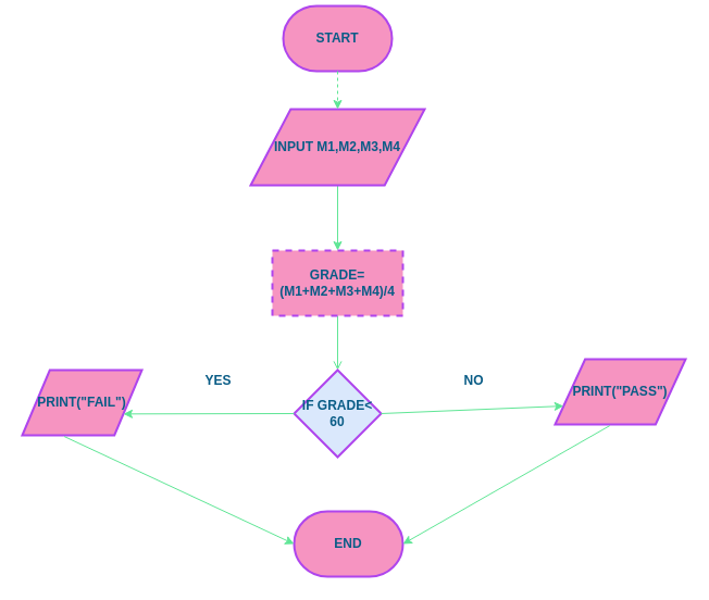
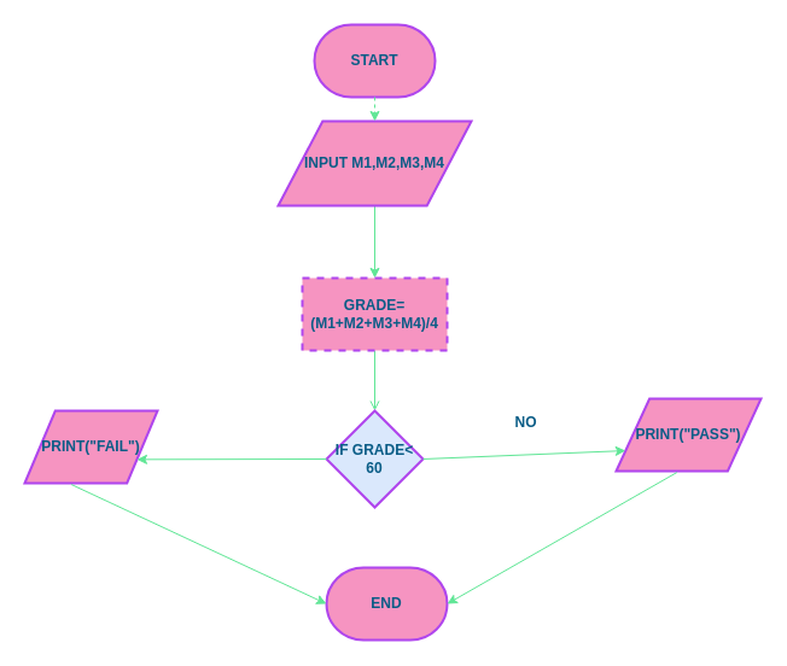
  <mxCell id="0" />
  <mxCell id="1" parent="0" />
- <mxCell id="2" value="&lt;b&gt;START&lt;/b&gt;" style="strokeWidth=2;html=1;shape=mxgraph.flowchart.terminator;whiteSpace=wrap;fillColor=#F694C1;strokeColor=#AF45ED;fontColor=#095C86;rounded=0;" parent="1" vertex="1"><mxGeometry x="260" y="5" width="100" height="60" as="geometry" /></mxCell>
+ <mxCell id="2" value="&lt;b&gt;START&lt;/b&gt;" style="strokeWidth=2;html=1;shape=mxgraph.flowchart.terminator;whiteSpace=wrap;fillColor=#F694C1;strokeColor=#AF45ED;fontColor=#095C86;rounded=0;" parent="1" vertex="1"><mxGeometry x="260" y="20" width="100" height="60" as="geometry" /></mxCell>
  <mxCell id="3" value="&lt;b&gt;PRINT(&quot;PASS&quot;)&lt;/b&gt;" style="shape=parallelogram;html=1;strokeWidth=2;perimeter=parallelogramPerimeter;whiteSpace=wrap;rounded=0;arcSize=12;size=0.23;fillColor=#F694C1;strokeColor=#AF45ED;fontColor=#095C86;" parent="1" vertex="1"><mxGeometry x="510" y="330" width="120" height="60" as="geometry" /></mxCell>
  <mxCell id="4" value="&lt;b&gt;PRINT(&quot;FAIL&quot;)&lt;/b&gt;" style="shape=parallelogram;html=1;strokeWidth=2;perimeter=parallelogramPerimeter;whiteSpace=wrap;rounded=0;arcSize=12;size=0.23;fillColor=#F694C1;strokeColor=#AF45ED;fontColor=#095C86;" parent="1" vertex="1"><mxGeometry x="20" y="340" width="110" height="60" as="geometry" /></mxCell>
  <mxCell id="5" value="" style="edgeStyle=orthogonalEdgeStyle;rounded=0;orthogonalLoop=1;jettySize=auto;html=1;strokeColor=#60E696;fontColor=#095C86;" parent="1" source="6" target="8" edge="1"><mxGeometry relative="1" as="geometry" /></mxCell>
  <mxCell id="6" value="&lt;b&gt;INPUT M1,M2,M3,M4&lt;/b&gt;" style="shape=parallelogram;html=1;strokeWidth=2;perimeter=parallelogramPerimeter;whiteSpace=wrap;rounded=0;arcSize=12;size=0.23;fillColor=#F694C1;strokeColor=#AF45ED;fontColor=#095C86;" parent="1" vertex="1"><mxGeometry x="230" y="100" width="160" height="70" as="geometry" /></mxCell>
  <mxCell id="7" value="" style="edgeStyle=orthogonalEdgeStyle;rounded=0;orthogonalLoop=1;jettySize=auto;html=1;strokeColor=#60E696;fontColor=#095C86;endArrow=open;" parent="1" source="8" target="9" edge="1"><mxGeometry relative="1" as="geometry" /></mxCell>
  <mxCell id="8" value="&lt;b&gt;GRADE=(M1+M2+M3+M4)/4&lt;/b&gt;" style="whiteSpace=wrap;html=1;strokeWidth=2;rounded=0;arcSize=12;fillColor=#F694C1;strokeColor=#AF45ED;fontColor=#095C86;dashed=1;" parent="1" vertex="1"><mxGeometry x="250" y="230" width="120" height="60" as="geometry" /></mxCell>
  <mxCell id="9" value="&lt;b&gt;IF GRADE&amp;lt; 60&lt;/b&gt;" style="rhombus;whiteSpace=wrap;html=1;strokeWidth=2;rounded=0;arcSize=12;fillColor=#dae8fc;strokeColor=#AF45ED;fontColor=#095C86;" parent="1" vertex="1"><mxGeometry x="270" y="340" width="80" height="80" as="geometry" /></mxCell>
  <mxCell id="10" value="&lt;b&gt;END&lt;/b&gt;" style="strokeWidth=2;html=1;shape=mxgraph.flowchart.terminator;whiteSpace=wrap;fillColor=#F694C1;strokeColor=#AF45ED;fontColor=#095C86;rounded=0;" parent="1" vertex="1"><mxGeometry x="270" y="470" width="100" height="60" as="geometry" /></mxCell>
  <mxCell id="11" value="" style="endArrow=classic;html=1;rounded=0;exitX=0.35;exitY=1.017;exitDx=0;exitDy=0;exitPerimeter=0;entryX=0;entryY=0.5;entryDx=0;entryDy=0;entryPerimeter=0;strokeColor=#60E696;fontColor=#095C86;" parent="1" source="4" target="10" edge="1"><mxGeometry width="50" height="50" relative="1" as="geometry"><mxPoint x="210" y="480" as="sourcePoint" /><mxPoint x="260" y="430" as="targetPoint" /></mxGeometry></mxCell>
  <mxCell id="12" value="" style="endArrow=classic;html=1;rounded=0;entryX=0;entryY=0.75;entryDx=0;entryDy=0;strokeColor=#60E696;fontColor=#095C86;" parent="1" target="3" edge="1"><mxGeometry width="50" height="50" relative="1" as="geometry"><mxPoint x="350" y="380" as="sourcePoint" /><mxPoint x="400" y="330" as="targetPoint" /></mxGeometry></mxCell>
  <mxCell id="13" value="" style="endArrow=classic;html=1;rounded=0;exitX=0;exitY=0.5;exitDx=0;exitDy=0;entryX=1;entryY=0.75;entryDx=0;entryDy=0;strokeColor=#60E696;fontColor=#095C86;" parent="1" source="9" target="4" edge="1"><mxGeometry width="50" height="50" relative="1" as="geometry"><mxPoint x="240" y="380" as="sourcePoint" /><mxPoint x="290" y="330" as="targetPoint" /></mxGeometry></mxCell>
  <mxCell id="14" value="" style="endArrow=classic;html=1;rounded=0;exitX=0.42;exitY=1.017;exitDx=0;exitDy=0;exitPerimeter=0;entryX=1;entryY=0.5;entryDx=0;entryDy=0;entryPerimeter=0;strokeColor=#60E696;fontColor=#095C86;" parent="1" source="3" target="10" edge="1"><mxGeometry width="50" height="50" relative="1" as="geometry"><mxPoint x="560" y="480" as="sourcePoint" /><mxPoint x="610" y="430" as="targetPoint" /></mxGeometry></mxCell>
  <mxCell id="15" value="" style="endArrow=classic;html=1;rounded=0;exitX=0.5;exitY=1;exitDx=0;exitDy=0;exitPerimeter=0;entryX=0.5;entryY=0;entryDx=0;entryDy=0;strokeColor=#60E696;fontColor=#095C86;dashed=1;" parent="1" source="2" target="6" edge="1"><mxGeometry width="50" height="50" relative="1" as="geometry"><mxPoint x="420" y="90" as="sourcePoint" /><mxPoint x="470" y="40" as="targetPoint" /></mxGeometry></mxCell>
- <mxCell id="16" value="&lt;b&gt;YES&lt;/b&gt;" style="text;html=1;resizable=0;autosize=1;align=center;verticalAlign=middle;points=[];fillColor=none;strokeColor=none;rounded=0;sketch=0;fontColor=#095C86;" vertex="1" parent="1"><mxGeometry x="180" y="340" width="40" height="20" as="geometry" /></mxCell>
  <mxCell id="17" value="&lt;b&gt;NO&lt;/b&gt;" style="text;html=1;resizable=0;autosize=1;align=center;verticalAlign=middle;points=[];fillColor=none;strokeColor=none;rounded=0;sketch=0;fontColor=#095C86;" vertex="1" parent="1"><mxGeometry x="420" y="340" width="30" height="20" as="geometry" /></mxCell>
